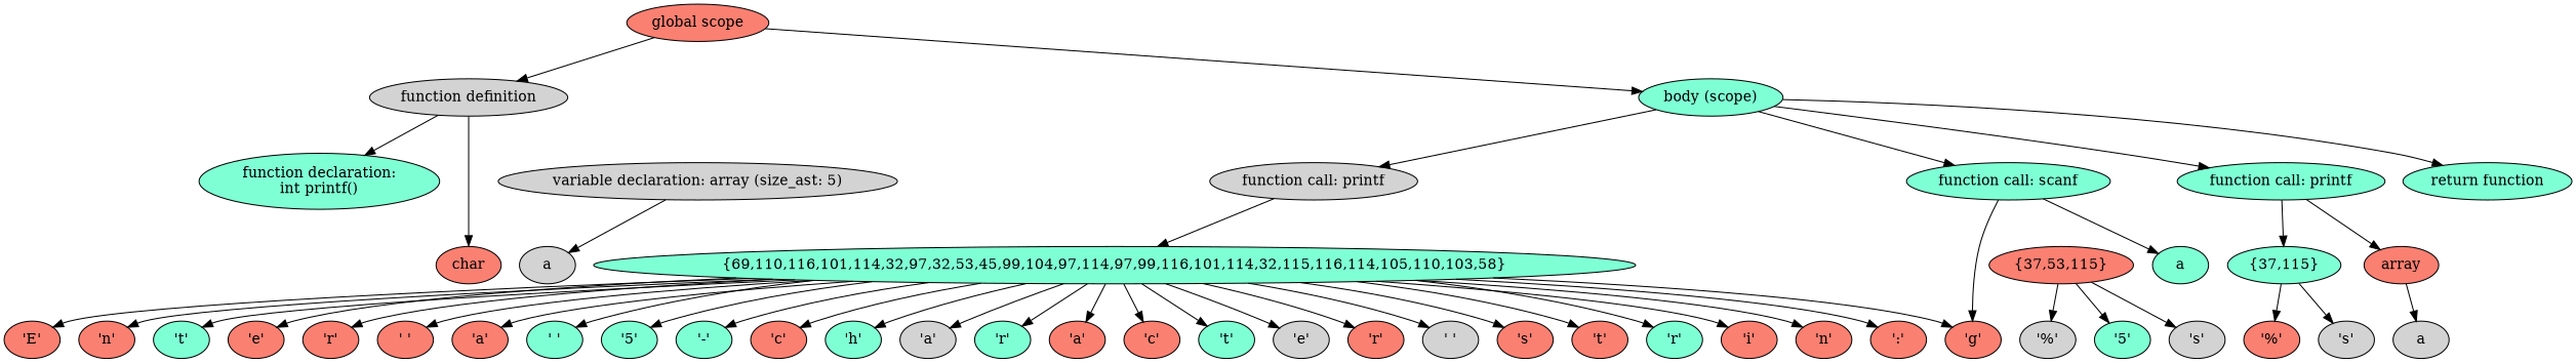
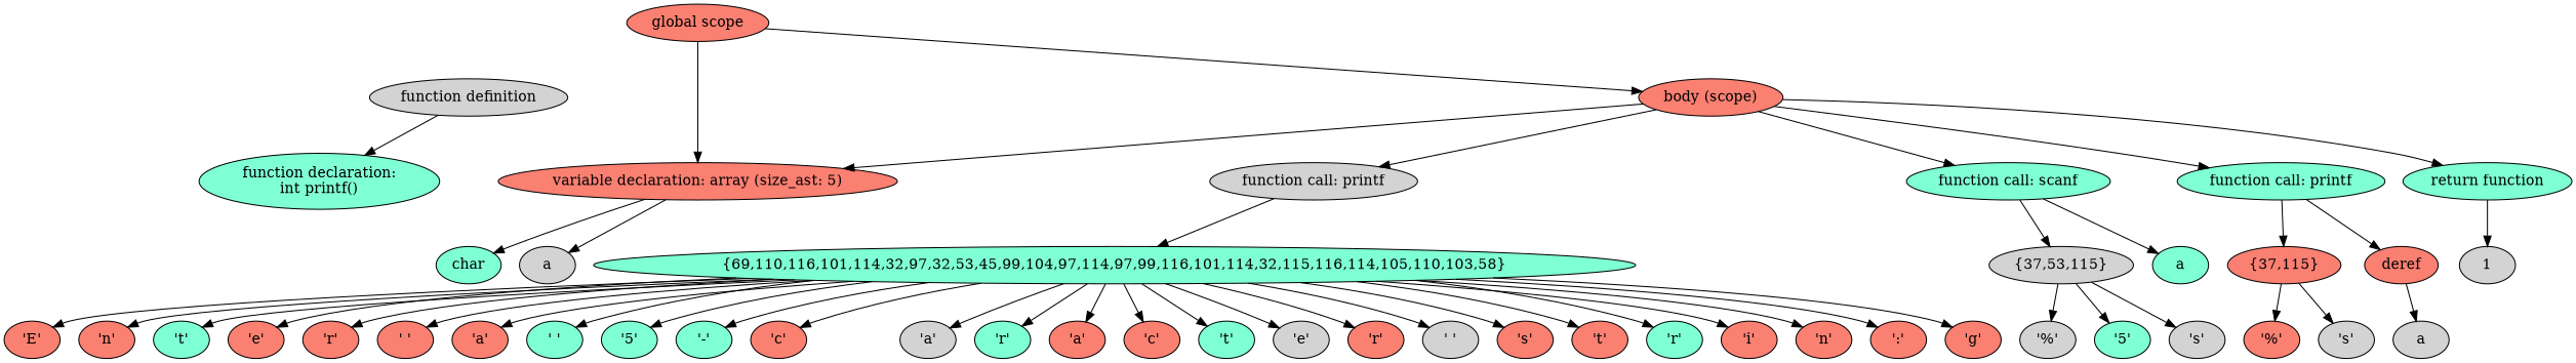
  digraph {
    node [fillcolor=salmon style=filled]
    n1 [fillcolor=aquamarine label="function declaration:\nint printf()"]
    n2 [fillcolor=lightgrey label="function definition"]
-   n3 [fillcolor=aquamarine label="body (scope)"]
-   n4 [fillcolor=lightgrey label="variable declaration: array (size_ast: 5)"]
+   n3 [label="body (scope)"]
+   n4 [label="variable declaration: array (size_ast: 5)"]
    n5 [fillcolor=lightgrey label="function call: printf"]
    n6 [fillcolor=aquamarine label="function call: scanf"]
    n7 [fillcolor=aquamarine label="function call: printf"]
    n8 [fillcolor=aquamarine label="return function"]
-   n9 [label=char]
+   n9 [fillcolor=aquamarine label=char]
    n10 [fillcolor=lightgrey label=a]
    n11 [fillcolor=aquamarine label="{69,110,116,101,114,32,97,32,53,45,99,104,97,114,97,99,116,101,114,32,115,116,114,105,110,103,58}"]
-   n12 [label="{37,53,115}"]
+   n12 [fillcolor=lightgrey label="{37,53,115}"]
    n13 [fillcolor=aquamarine label=a]
-   n14 [fillcolor=aquamarine label="{37,115}"]
-   n15 [label=array]
+   n14 [label="{37,115}"]
+   n15 [label=deref]
+   n16 [fillcolor=lightgrey label=1]
    n17 [label="'E'"]
    n18 [label="'n'"]
    n19 [fillcolor=aquamarine label="'t'"]
    n20 [label="'e'"]
    n21 [label="'r'"]
    n22 [label="' '"]
    n23 [label="'a'"]
    n24 [fillcolor=aquamarine label="' '"]
    n25 [fillcolor=aquamarine label="'5'"]
    n26 [fillcolor=aquamarine label="'-'"]
    n27 [label="'c'"]
-   n28 [fillcolor=aquamarine label="'h'"]
    n29 [fillcolor=lightgrey label="'a'"]
    n30 [fillcolor=aquamarine label="'r'"]
    n31 [label="'a'"]
    n32 [label="'c'"]
    n33 [fillcolor=aquamarine label="'t'"]
    n34 [fillcolor=lightgrey label="'e'"]
    n35 [label="'r'"]
    n36 [fillcolor=lightgrey label="' '"]
    n37 [label="'s'"]
    n38 [label="'t'"]
    n39 [fillcolor=aquamarine label="'r'"]
    n40 [label="'i'"]
    n41 [label="'n'"]
    n42 [label="'g'"]
    n43 [label="':'"]
    n44 [fillcolor=lightgrey label="'%'"]
    n45 [fillcolor=aquamarine label="'5'"]
    n46 [fillcolor=lightgrey label="'s'"]
    n47 [label="'%'"]
    n48 [fillcolor=lightgrey label="'s'"]
    n49 [fillcolor=lightgrey label=a]
    n50 [label="global scope"]
    n2 -> n1
+   n3 -> n4
    n3 -> n5
    n3 -> n6
    n3 -> n7
    n3 -> n8
-   n2 -> n9
+   n4 -> n9
    n4 -> n10
    n5 -> n11
-   n6 -> n42
+   n6 -> n12
    n6 -> n13
    n7 -> n14
    n7 -> n15
+   n8 -> n16
    n11 -> n17
    n11 -> n18
    n11 -> n19
    n11 -> n20
    n11 -> n21
    n11 -> n22
    n11 -> n23
    n11 -> n24
    n11 -> n25
    n11 -> n26
    n11 -> n27
-   n11 -> n28
    n11 -> n29
    n11 -> n30
    n11 -> n31
    n11 -> n32
    n11 -> n33
    n11 -> n34
    n11 -> n35
    n11 -> n36
    n11 -> n37
    n11 -> n38
    n11 -> n39
    n11 -> n40
    n11 -> n41
    n11 -> n42
    n11 -> n43
    n12 -> n44
    n12 -> n45
    n12 -> n46
    n14 -> n47
    n14 -> n48
    n15 -> n49
-   n50 -> n2
+   n50 -> n4
    n50 -> n3
  }
